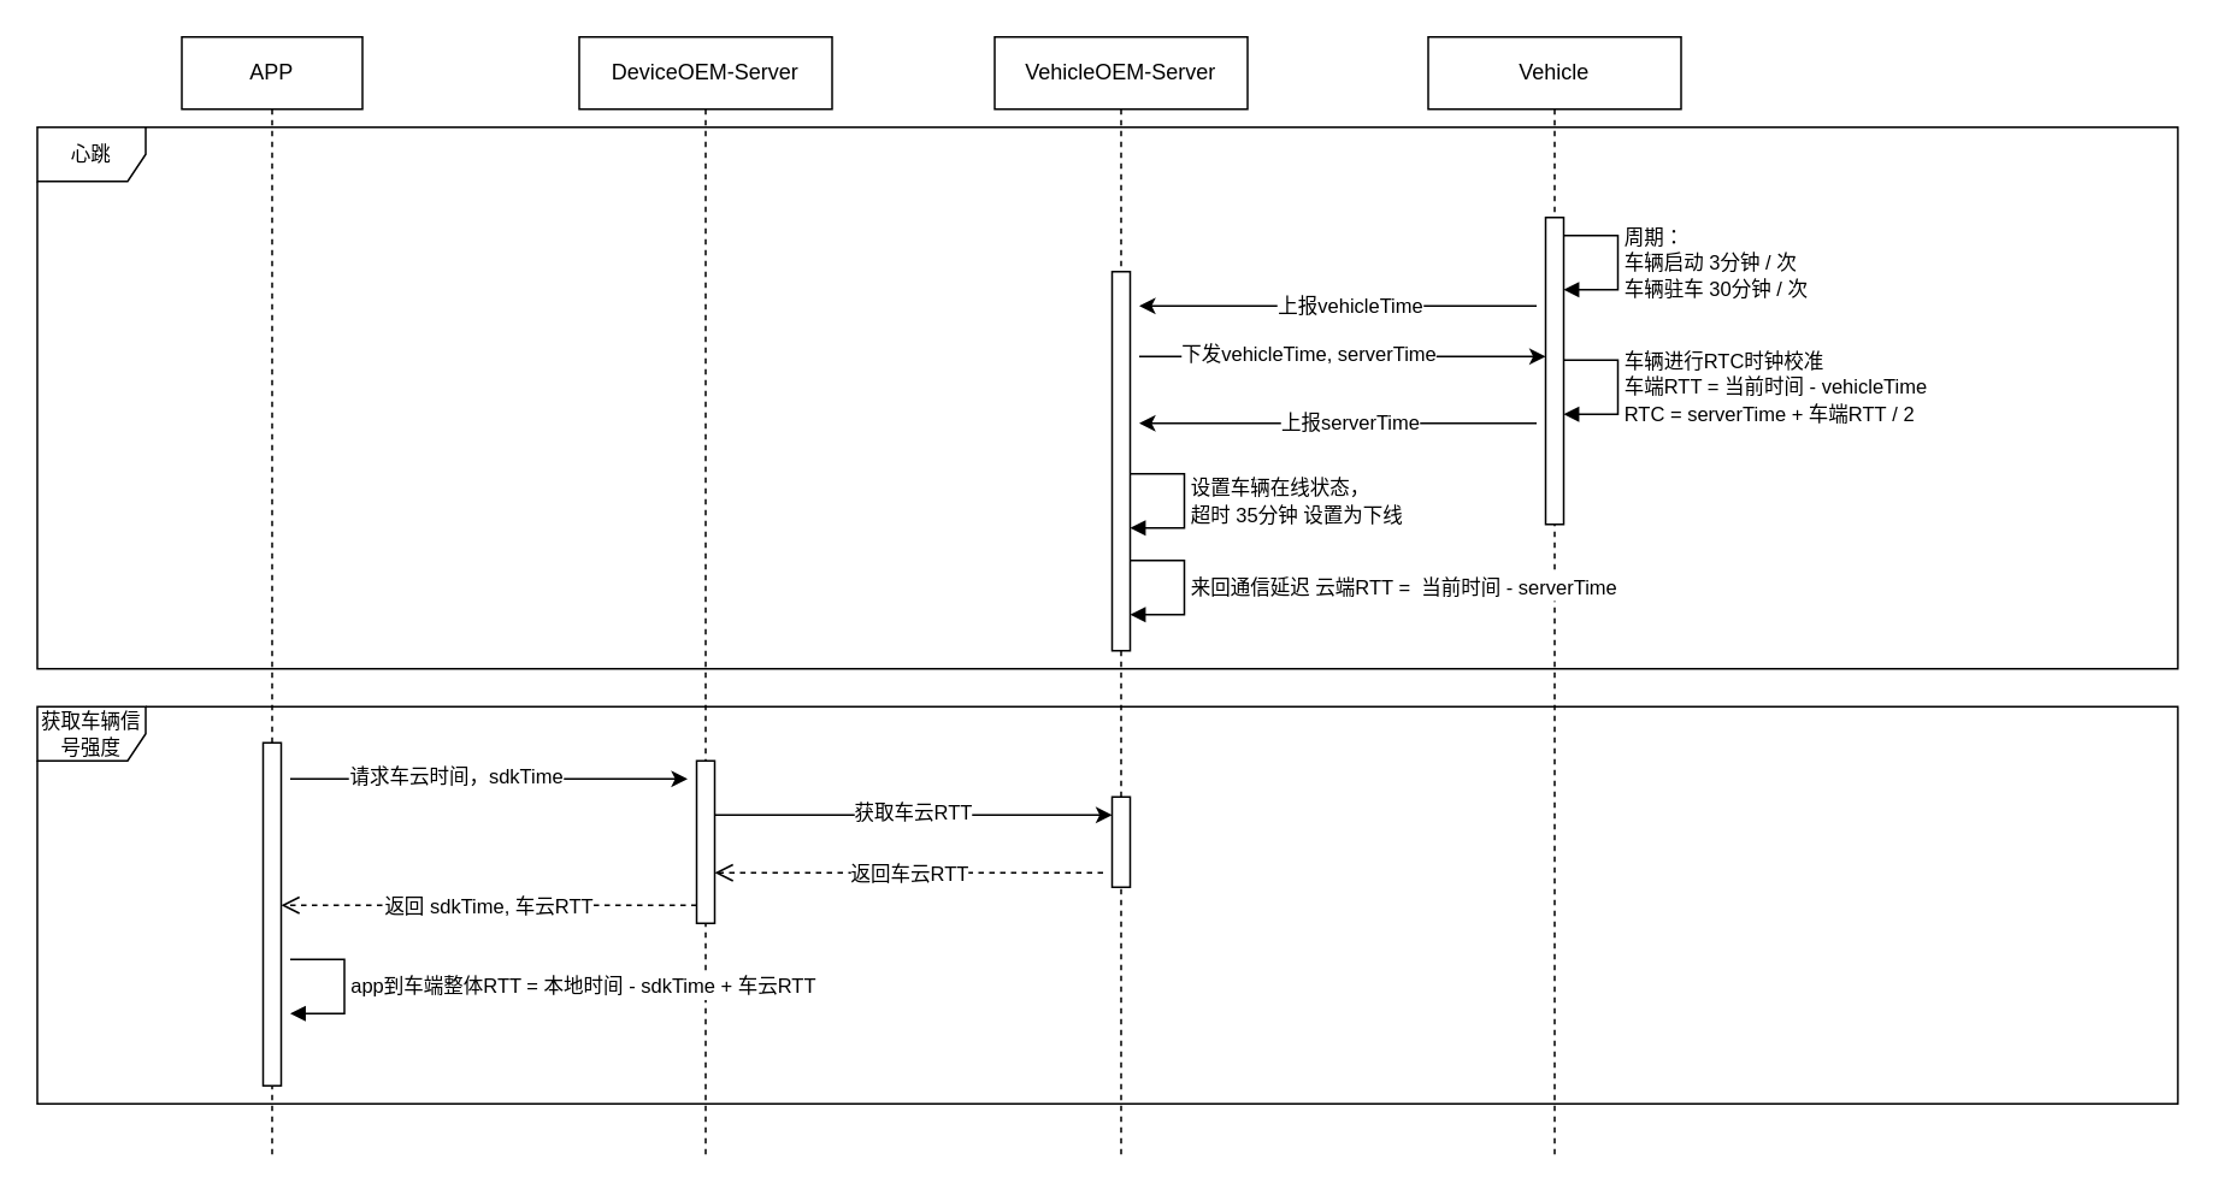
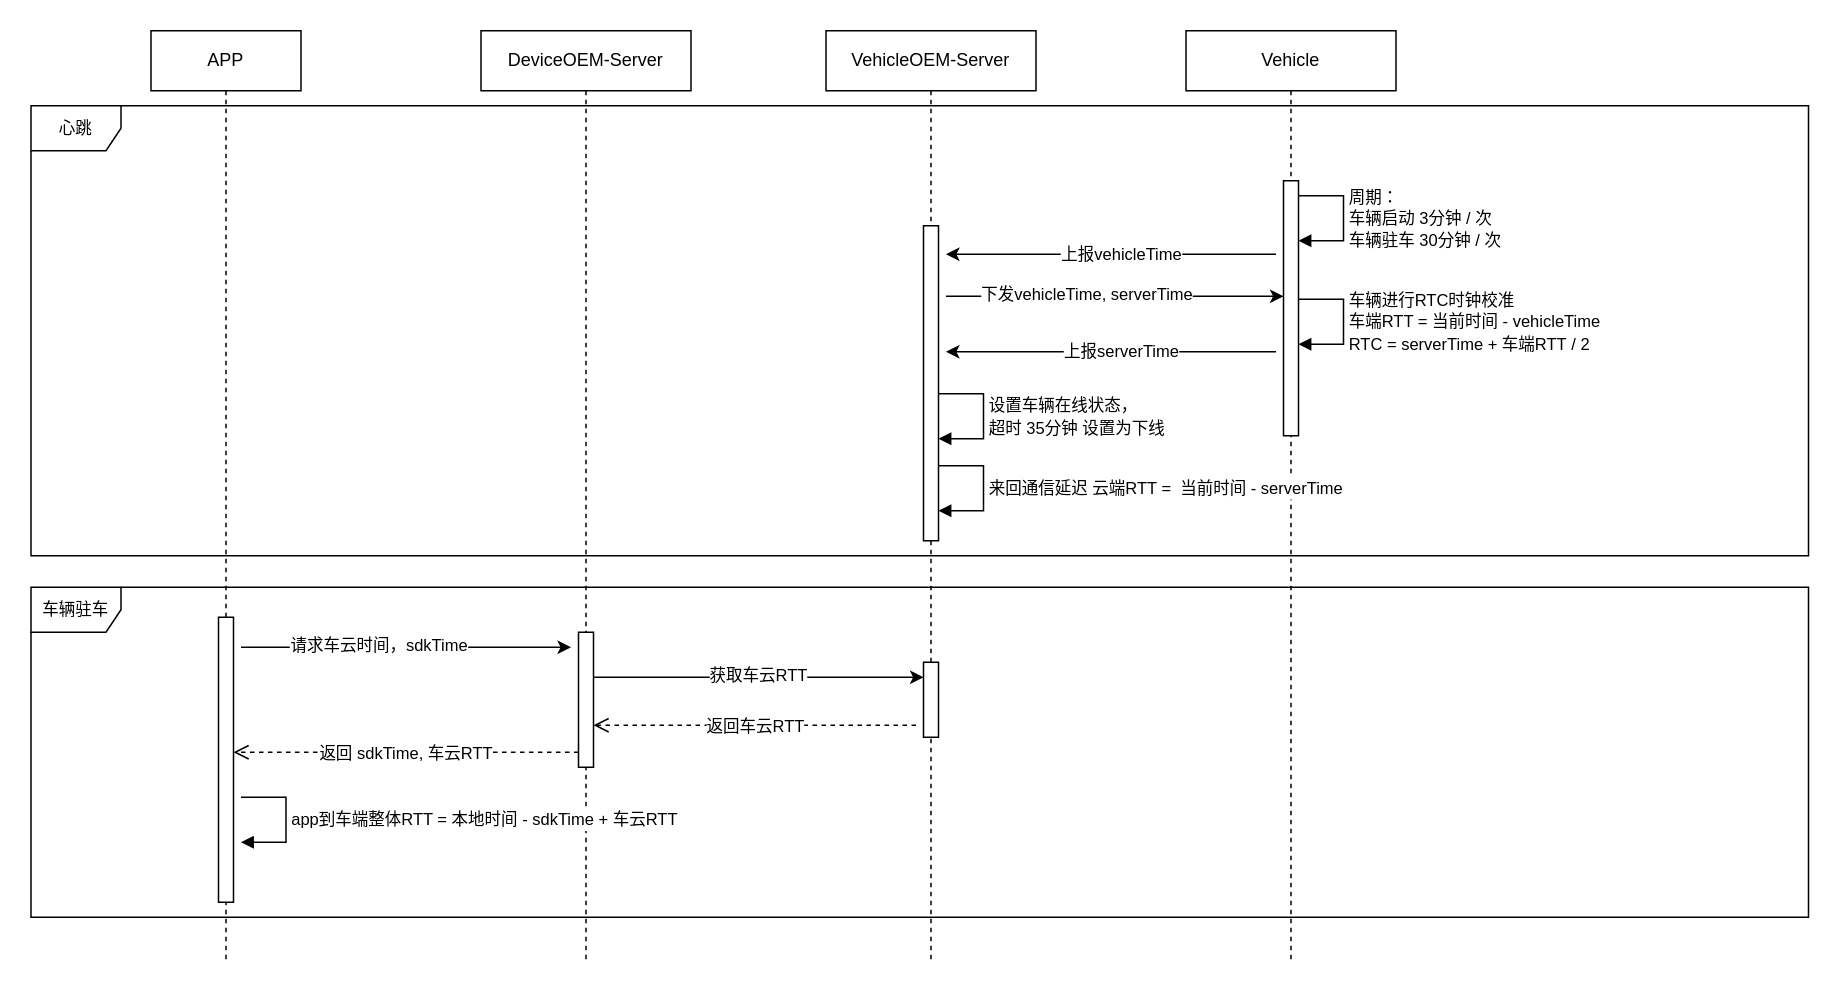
  <mxCell id="0" />
  <mxCell id="1" parent="0" />
  <mxCell id="2" value="APP" style="shape=umlLifeline;perimeter=lifelinePerimeter;whiteSpace=wrap;html=1;container=0;dropTarget=0;collapsible=0;recursiveResize=0;outlineConnect=0;portConstraint=eastwest;newEdgeStyle={&quot;edgeStyle&quot;:&quot;elbowEdgeStyle&quot;,&quot;elbow&quot;:&quot;vertical&quot;,&quot;curved&quot;:0,&quot;rounded&quot;:0};" parent="1" vertex="1"><mxGeometry x="100" y="20" width="100" height="620" as="geometry" /></mxCell>
  <mxCell id="3" value="" style="html=1;points=[];perimeter=orthogonalPerimeter;outlineConnect=0;targetShapes=umlLifeline;portConstraint=eastwest;newEdgeStyle={&quot;edgeStyle&quot;:&quot;elbowEdgeStyle&quot;,&quot;elbow&quot;:&quot;vertical&quot;,&quot;curved&quot;:0,&quot;rounded&quot;:0};" parent="2" vertex="1"><mxGeometry x="45" y="391" width="10" height="190" as="geometry" /></mxCell>
  <mxCell id="4" value="DeviceOEM-Server" style="shape=umlLifeline;perimeter=lifelinePerimeter;whiteSpace=wrap;html=1;container=0;dropTarget=0;collapsible=0;recursiveResize=0;outlineConnect=0;portConstraint=eastwest;newEdgeStyle={&quot;edgeStyle&quot;:&quot;elbowEdgeStyle&quot;,&quot;elbow&quot;:&quot;vertical&quot;,&quot;curved&quot;:0,&quot;rounded&quot;:0};" parent="1" vertex="1"><mxGeometry x="320" y="20" width="140" height="620" as="geometry" /></mxCell>
  <mxCell id="5" value="" style="html=1;points=[];perimeter=orthogonalPerimeter;outlineConnect=0;targetShapes=umlLifeline;portConstraint=eastwest;newEdgeStyle={&quot;edgeStyle&quot;:&quot;elbowEdgeStyle&quot;,&quot;elbow&quot;:&quot;vertical&quot;,&quot;curved&quot;:0,&quot;rounded&quot;:0};" parent="4" vertex="1"><mxGeometry x="65" y="401" width="10" height="90" as="geometry" /></mxCell>
  <mxCell id="6" value="" style="endArrow=classic;html=1;rounded=0;" parent="4" target="9" edge="1"><mxGeometry width="50" height="50" relative="1" as="geometry"><mxPoint x="75" y="431" as="sourcePoint" /><mxPoint x="285" y="431" as="targetPoint" /></mxGeometry></mxCell>
  <mxCell id="7" value="获取车云RTT" style="edgeLabel;html=1;align=center;verticalAlign=middle;resizable=0;points=[];" parent="6" vertex="1" connectable="0"><mxGeometry x="-0.17" y="2" relative="1" as="geometry"><mxPoint x="18" as="offset" /></mxGeometry></mxCell>
  <mxCell id="8" value="VehicleOEM-Server" style="shape=umlLifeline;perimeter=lifelinePerimeter;whiteSpace=wrap;html=1;container=0;dropTarget=0;collapsible=0;recursiveResize=0;outlineConnect=0;portConstraint=eastwest;newEdgeStyle={&quot;edgeStyle&quot;:&quot;elbowEdgeStyle&quot;,&quot;elbow&quot;:&quot;vertical&quot;,&quot;curved&quot;:0,&quot;rounded&quot;:0};" parent="1" vertex="1"><mxGeometry x="550" y="20" width="140" height="620" as="geometry" /></mxCell>
  <mxCell id="9" value="" style="html=1;points=[];perimeter=orthogonalPerimeter;outlineConnect=0;targetShapes=umlLifeline;portConstraint=eastwest;newEdgeStyle={&quot;edgeStyle&quot;:&quot;elbowEdgeStyle&quot;,&quot;elbow&quot;:&quot;vertical&quot;,&quot;curved&quot;:0,&quot;rounded&quot;:0};" parent="8" vertex="1"><mxGeometry x="65" y="421" width="10" height="50" as="geometry" /></mxCell>
  <mxCell id="10" value="Vehicle" style="shape=umlLifeline;perimeter=lifelinePerimeter;whiteSpace=wrap;html=1;container=0;dropTarget=0;collapsible=0;recursiveResize=0;outlineConnect=0;portConstraint=eastwest;newEdgeStyle={&quot;edgeStyle&quot;:&quot;elbowEdgeStyle&quot;,&quot;elbow&quot;:&quot;vertical&quot;,&quot;curved&quot;:0,&quot;rounded&quot;:0};" parent="1" vertex="1"><mxGeometry x="790" y="20" width="140" height="620" as="geometry" /></mxCell>
  <mxCell id="11" value="" style="endArrow=classic;html=1;rounded=0;" parent="1" edge="1"><mxGeometry width="50" height="50" relative="1" as="geometry"><mxPoint x="850" y="169" as="sourcePoint" /><mxPoint x="630" y="169" as="targetPoint" /></mxGeometry></mxCell>
  <mxCell id="12" value="上报vehicleTime" style="edgeLabel;html=1;align=center;verticalAlign=middle;resizable=0;points=[];" parent="11" vertex="1" connectable="0"><mxGeometry x="-0.17" y="2" relative="1" as="geometry"><mxPoint x="-13" y="-3" as="offset" /></mxGeometry></mxCell>
  <mxCell id="13" value="&lt;div&gt;&lt;font style=&quot;font-size: 11px;&quot;&gt;周期：&lt;/font&gt;&lt;/div&gt;&lt;div&gt;&lt;font style=&quot;font-size: 11px;&quot;&gt;车辆启动 3分钟 / 次&lt;/font&gt;&lt;/div&gt;&lt;div&gt;&lt;font style=&quot;font-size: 11px;&quot;&gt;车辆驻车 30分钟 / 次&lt;/font&gt;&lt;/div&gt;" style="html=1;align=left;spacingLeft=2;endArrow=block;rounded=0;edgeStyle=orthogonalEdgeStyle;curved=0;rounded=0;fontFamily=Helvetica;fontSize=12;fontColor=default;" parent="1" edge="1"><mxGeometry relative="1" as="geometry"><mxPoint x="865" y="130" as="sourcePoint" /><Array as="points"><mxPoint x="895" y="130" /><mxPoint x="895" y="160" /></Array><mxPoint x="865" y="160" as="targetPoint" /><mxPoint as="offset" /></mxGeometry></mxCell>
  <mxCell id="14" value="&lt;font style=&quot;font-size: 11px;&quot;&gt;心跳&lt;/font&gt;" style="shape=umlFrame;whiteSpace=wrap;html=1;pointerEvents=0;sketch=0;strokeColor=default;align=center;verticalAlign=middle;fontFamily=Helvetica;fontSize=12;fontColor=default;fillColor=default;" parent="1" vertex="1"><mxGeometry x="20" y="70" width="1185" height="300" as="geometry" /></mxCell>
  <mxCell id="15" value="" style="endArrow=classic;html=1;rounded=0;" parent="1" edge="1"><mxGeometry width="50" height="50" relative="1" as="geometry"><mxPoint x="630" y="197" as="sourcePoint" /><mxPoint x="855" y="197" as="targetPoint" /></mxGeometry></mxCell>
  <mxCell id="16" value="下发vehicleTime, serverTime" style="edgeLabel;html=1;align=center;verticalAlign=middle;resizable=0;points=[];" parent="15" vertex="1" connectable="0"><mxGeometry x="-0.17" y="2" relative="1" as="geometry"><mxPoint as="offset" /></mxGeometry></mxCell>
- <mxCell id="17" value="&lt;font style=&quot;font-size: 11px;&quot;&gt;获取车辆信号强度&lt;/font&gt;" style="shape=umlFrame;whiteSpace=wrap;html=1;pointerEvents=0;sketch=0;strokeColor=default;align=center;verticalAlign=middle;fontFamily=Helvetica;fontSize=12;fontColor=default;fillColor=default;" parent="1" vertex="1"><mxGeometry x="20" y="391" width="1185" height="220" as="geometry" /></mxCell>
+ <mxCell id="17" value="&lt;font style=&quot;font-size: 11px;&quot;&gt;车辆驻车&lt;/font&gt;" style="shape=umlFrame;whiteSpace=wrap;html=1;pointerEvents=0;sketch=0;strokeColor=default;align=center;verticalAlign=middle;fontFamily=Helvetica;fontSize=12;fontColor=default;fillColor=default;" parent="1" vertex="1"><mxGeometry x="20" y="391" width="1185" height="220" as="geometry" /></mxCell>
  <mxCell id="18" value="返回 sdkTime, 车云RTT" style="html=1;verticalAlign=bottom;endArrow=open;dashed=1;endSize=8;edgeStyle=elbowEdgeStyle;elbow=vertical;curved=0;rounded=0;" parent="1" edge="1"><mxGeometry y="10" relative="1" as="geometry"><mxPoint x="155" y="501" as="targetPoint" /><Array as="points" /><mxPoint x="385" y="501" as="sourcePoint" /><mxPoint as="offset" /></mxGeometry></mxCell>
  <mxCell id="19" value="" style="html=1;points=[];perimeter=orthogonalPerimeter;outlineConnect=0;targetShapes=umlLifeline;portConstraint=eastwest;newEdgeStyle={&quot;edgeStyle&quot;:&quot;elbowEdgeStyle&quot;,&quot;elbow&quot;:&quot;vertical&quot;,&quot;curved&quot;:0,&quot;rounded&quot;:0};" parent="1" vertex="1"><mxGeometry x="615" y="150" width="10" height="210" as="geometry" /></mxCell>
  <mxCell id="20" value="" style="html=1;points=[];perimeter=orthogonalPerimeter;outlineConnect=0;targetShapes=umlLifeline;portConstraint=eastwest;newEdgeStyle={&quot;edgeStyle&quot;:&quot;elbowEdgeStyle&quot;,&quot;elbow&quot;:&quot;vertical&quot;,&quot;curved&quot;:0,&quot;rounded&quot;:0};" parent="1" vertex="1"><mxGeometry x="855" y="120" width="10" height="170" as="geometry" /></mxCell>
  <mxCell id="21" value="" style="endArrow=classic;html=1;rounded=0;" parent="1" edge="1"><mxGeometry width="50" height="50" relative="1" as="geometry"><mxPoint x="850" y="234" as="sourcePoint" /><mxPoint x="630" y="234" as="targetPoint" /></mxGeometry></mxCell>
  <mxCell id="22" value="上报serverTime" style="edgeLabel;html=1;align=center;verticalAlign=middle;resizable=0;points=[];" parent="21" vertex="1" connectable="0"><mxGeometry x="-0.17" y="2" relative="1" as="geometry"><mxPoint x="-13" y="-3" as="offset" /></mxGeometry></mxCell>
  <mxCell id="23" value="&lt;font style=&quot;font-size: 11px;&quot;&gt;车辆进行RTC时钟校准&lt;br&gt;车端RTT = 当前时间 - vehicleTime&lt;br&gt;&lt;/font&gt;&lt;div&gt;&lt;font style=&quot;font-size: 11px;&quot;&gt;RTC = serverTime + 车端RTT&amp;nbsp;/ 2&lt;/font&gt;&lt;/div&gt;" style="html=1;align=left;spacingLeft=2;endArrow=block;rounded=0;edgeStyle=orthogonalEdgeStyle;curved=0;rounded=0;fontFamily=Helvetica;fontSize=12;fontColor=default;" parent="1" edge="1"><mxGeometry x="-0.005" relative="1" as="geometry"><mxPoint x="865" y="199" as="sourcePoint" /><Array as="points"><mxPoint x="895" y="199" /><mxPoint x="895" y="229" /></Array><mxPoint x="865" y="229" as="targetPoint" /><mxPoint as="offset" /></mxGeometry></mxCell>
  <mxCell id="24" value="&lt;font style=&quot;font-size: 11px;&quot;&gt;来回通信延迟 云端RTT =&amp;nbsp; 当前时间 - serverTime&lt;/font&gt;" style="html=1;align=left;spacingLeft=2;endArrow=block;rounded=0;edgeStyle=orthogonalEdgeStyle;curved=0;rounded=0;fontFamily=Helvetica;fontSize=12;fontColor=default;" parent="1" edge="1"><mxGeometry relative="1" as="geometry"><mxPoint x="625" y="310" as="sourcePoint" /><Array as="points"><mxPoint x="655" y="310" /><mxPoint x="655" y="340" /></Array><mxPoint x="625" y="340" as="targetPoint" /><mxPoint as="offset" /></mxGeometry></mxCell>
  <mxCell id="25" value="" style="endArrow=classic;html=1;rounded=0;" parent="1" edge="1"><mxGeometry width="50" height="50" relative="1" as="geometry"><mxPoint x="160" y="431" as="sourcePoint" /><mxPoint x="380" y="431" as="targetPoint" /></mxGeometry></mxCell>
  <mxCell id="26" value="请求车云时间，sdkTime" style="edgeLabel;html=1;align=center;verticalAlign=middle;resizable=0;points=[];" parent="25" vertex="1" connectable="0"><mxGeometry x="-0.17" y="2" relative="1" as="geometry"><mxPoint as="offset" /></mxGeometry></mxCell>
  <mxCell id="27" value="返回车云RTT" style="html=1;verticalAlign=bottom;endArrow=open;dashed=1;endSize=8;edgeStyle=elbowEdgeStyle;elbow=vertical;curved=0;rounded=0;" parent="1" edge="1"><mxGeometry x="-0.005" y="10" relative="1" as="geometry"><mxPoint x="395" y="483" as="targetPoint" /><Array as="points" /><mxPoint x="610" y="483" as="sourcePoint" /><mxPoint as="offset" /></mxGeometry></mxCell>
  <mxCell id="28" value="&lt;font style=&quot;font-size: 11px;&quot;&gt;设置车辆在线状态，&lt;/font&gt;&lt;div&gt;&lt;font style=&quot;font-size: 11px;&quot;&gt;超时 35分钟 设置为下线&lt;/font&gt;&lt;/div&gt;" style="html=1;align=left;spacingLeft=2;endArrow=block;rounded=0;edgeStyle=orthogonalEdgeStyle;curved=0;rounded=0;fontFamily=Helvetica;fontSize=12;fontColor=default;" parent="1" edge="1"><mxGeometry relative="1" as="geometry"><mxPoint x="625" y="262" as="sourcePoint" /><Array as="points"><mxPoint x="655" y="262" /><mxPoint x="655" y="292" /></Array><mxPoint x="625" y="292" as="targetPoint" /><mxPoint as="offset" /></mxGeometry></mxCell>
  <mxCell id="29" value="&lt;font style=&quot;font-size: 11px;&quot;&gt;app到车端整体RTT = 本地时间 - sdkTime + 车云RTT&lt;/font&gt;" style="html=1;align=left;spacingLeft=2;endArrow=block;rounded=0;edgeStyle=orthogonalEdgeStyle;curved=0;rounded=0;fontFamily=Helvetica;fontSize=12;fontColor=default;" parent="1" edge="1"><mxGeometry relative="1" as="geometry"><mxPoint x="160" y="531" as="sourcePoint" /><Array as="points"><mxPoint x="190" y="531" /><mxPoint x="190" y="561" /></Array><mxPoint x="160" y="561" as="targetPoint" /><mxPoint as="offset" /></mxGeometry></mxCell>
